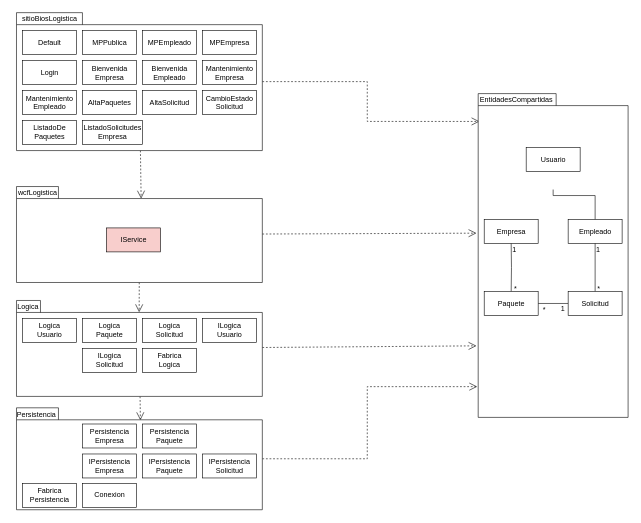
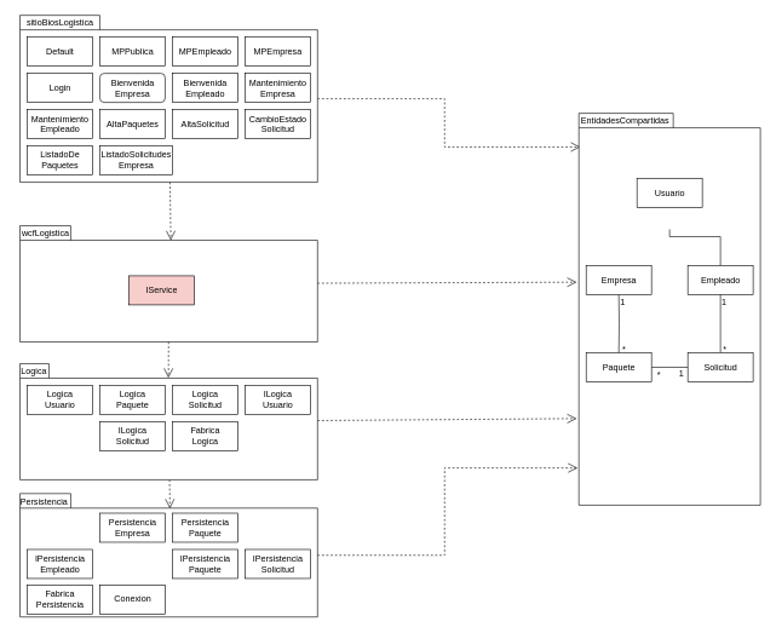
  <mxCell id="0" />
  <mxCell id="1" parent="0" />
  <mxCell id="2" style="edgeStyle=none;rounded=0;orthogonalLoop=1;jettySize=auto;html=1;entryX=0.507;entryY=0.125;entryDx=0;entryDy=0;entryPerimeter=0;dashed=1;startSize=6;endArrow=open;endFill=0;endSize=11;" parent="1" source="4" target="7" edge="1"><mxGeometry relative="1" as="geometry" /></mxCell>
  <mxCell id="3" style="edgeStyle=orthogonalEdgeStyle;rounded=0;orthogonalLoop=1;jettySize=auto;html=1;entryX=0.008;entryY=0.086;entryDx=0;entryDy=0;entryPerimeter=0;dashed=1;startSize=6;endArrow=open;endFill=0;endSize=11;" parent="1" source="4" target="13" edge="1"><mxGeometry relative="1" as="geometry" /></mxCell>
  <mxCell id="4" value="" style="shape=folder;fontStyle=1;spacingTop=10;tabWidth=110;tabHeight=20;tabPosition=left;html=1;" parent="1" vertex="1"><mxGeometry x="27" y="20" width="410" height="230" as="geometry" /></mxCell>
  <mxCell id="5" style="edgeStyle=none;rounded=0;orthogonalLoop=1;jettySize=auto;html=1;entryX=0.499;entryY=0.122;entryDx=0;entryDy=0;entryPerimeter=0;dashed=1;startSize=6;endArrow=open;endFill=0;endSize=11;" parent="1" source="7" target="10" edge="1"><mxGeometry relative="1" as="geometry" /></mxCell>
  <mxCell id="6" style="edgeStyle=none;rounded=0;orthogonalLoop=1;jettySize=auto;html=1;entryX=-0.012;entryY=0.431;entryDx=0;entryDy=0;entryPerimeter=0;dashed=1;startSize=6;endArrow=open;endFill=0;endSize=11;" parent="1" source="7" target="13" edge="1"><mxGeometry relative="1" as="geometry" /></mxCell>
  <mxCell id="7" value="" style="shape=folder;fontStyle=1;spacingTop=10;tabWidth=70;tabHeight=20;tabPosition=left;html=1;" parent="1" vertex="1"><mxGeometry x="27" y="310" width="410" height="160" as="geometry" /></mxCell>
  <mxCell id="8" style="edgeStyle=none;rounded=0;orthogonalLoop=1;jettySize=auto;html=1;entryX=0.504;entryY=0.121;entryDx=0;entryDy=0;entryPerimeter=0;startSize=6;endArrow=open;endFill=0;endSize=11;dashed=1;" parent="1" source="10" target="12" edge="1"><mxGeometry relative="1" as="geometry" /></mxCell>
  <mxCell id="9" style="edgeStyle=none;rounded=0;orthogonalLoop=1;jettySize=auto;html=1;entryX=-0.012;entryY=0.779;entryDx=0;entryDy=0;entryPerimeter=0;dashed=1;startSize=6;endArrow=open;endFill=0;endSize=11;" parent="1" source="10" target="13" edge="1"><mxGeometry relative="1" as="geometry" /></mxCell>
  <mxCell id="10" value="" style="shape=folder;fontStyle=1;spacingTop=10;tabWidth=40;tabHeight=20;tabPosition=left;html=1;" parent="1" vertex="1"><mxGeometry x="27" y="500" width="410" height="160" as="geometry" /></mxCell>
  <mxCell id="11" style="edgeStyle=orthogonalEdgeStyle;rounded=0;orthogonalLoop=1;jettySize=auto;html=1;entryX=-0.007;entryY=0.905;entryDx=0;entryDy=0;entryPerimeter=0;dashed=1;startSize=6;endArrow=open;endFill=0;endSize=11;" parent="1" source="12" target="13" edge="1"><mxGeometry relative="1" as="geometry" /></mxCell>
  <mxCell id="12" value="" style="shape=folder;fontStyle=1;spacingTop=10;tabWidth=70;tabHeight=20;tabPosition=left;html=1;" parent="1" vertex="1"><mxGeometry x="27" y="679" width="410" height="170" as="geometry" /></mxCell>
  <mxCell id="13" value="" style="shape=folder;fontStyle=1;spacingTop=10;tabWidth=130;tabHeight=20;tabPosition=left;html=1;" parent="1" vertex="1"><mxGeometry x="797" y="155" width="250" height="540" as="geometry" /></mxCell>
  <mxCell id="14" value="Default" style="html=1;" parent="1" vertex="1"><mxGeometry x="37" y="50" width="90" height="40" as="geometry" /></mxCell>
  <mxCell id="15" value="MPPublica" style="html=1;" parent="1" vertex="1"><mxGeometry x="137" y="50" width="90" height="40" as="geometry" /></mxCell>
  <mxCell id="16" value="MPEmpleado" style="html=1;" parent="1" vertex="1"><mxGeometry x="237" y="50" width="90" height="40" as="geometry" /></mxCell>
  <mxCell id="17" value="MPEmpresa" style="html=1;" parent="1" vertex="1"><mxGeometry x="337" y="50" width="90" height="40" as="geometry" /></mxCell>
  <mxCell id="18" value="Login" style="html=1;" parent="1" vertex="1"><mxGeometry x="37" y="100" width="90" height="40" as="geometry" /></mxCell>
  <mxCell id="19" value="Mantenimiento&lt;br&gt;Empresa" style="html=1;" parent="1" vertex="1"><mxGeometry x="337" y="100" width="90" height="40" as="geometry" /></mxCell>
  <mxCell id="20" value="Mantenimiento&lt;br&gt;Empleado" style="html=1;" parent="1" vertex="1"><mxGeometry x="37" y="150" width="90" height="40" as="geometry" /></mxCell>
  <mxCell id="21" value="AltaSolicitud" style="html=1;" parent="1" vertex="1"><mxGeometry x="237" y="150" width="90" height="40" as="geometry" /></mxCell>
  <mxCell id="22" value="Bienvenida&lt;br&gt;Empleado" style="html=1;" parent="1" vertex="1"><mxGeometry x="237" y="100" width="90" height="40" as="geometry" /></mxCell>
- <mxCell id="23" value="Bienvenida&lt;br&gt;Empresa" style="html=1;" parent="1" vertex="1"><mxGeometry x="137" y="100" width="90" height="40" as="geometry" /></mxCell>
+ <mxCell id="23" value="Bienvenida&lt;br&gt;Empresa" style="html=1;rounded=1;" parent="1" vertex="1"><mxGeometry x="137" y="100" width="90" height="40" as="geometry" /></mxCell>
  <mxCell id="24" value="ListadoDe&lt;br&gt;Paquetes" style="html=1;" parent="1" vertex="1"><mxGeometry x="37" y="200" width="90" height="40" as="geometry" /></mxCell>
  <mxCell id="25" value="ListadoSolicitudes&lt;br&gt;Empresa" style="html=1;" parent="1" vertex="1"><mxGeometry x="137" y="200" width="100" height="40" as="geometry" /></mxCell>
  <mxCell id="26" value="Usuario" style="html=1;" parent="1" vertex="1"><mxGeometry x="877" y="245" width="90" height="40" as="geometry" /></mxCell>
  <mxCell id="27" value="AltaPaquetes" style="html=1;" parent="1" vertex="1"><mxGeometry x="137" y="150" width="90" height="40" as="geometry" /></mxCell>
  <mxCell id="28" value="sitioBiosLogistica" style="text;html=1;align=center;verticalAlign=middle;resizable=0;points=[];autosize=1;" parent="1" vertex="1"><mxGeometry x="27" y="20" width="110" height="20" as="geometry" /></mxCell>
  <mxCell id="29" value="&amp;nbsp; EntidadesCompartidas" style="text;html=1;align=center;verticalAlign=middle;resizable=0;points=[];autosize=1;" parent="1" vertex="1"><mxGeometry x="787" y="155" width="140" height="20" as="geometry" /></mxCell>
  <mxCell id="30" value="Empresa" style="html=1;" parent="1" vertex="1"><mxGeometry x="807" y="365" width="90" height="40" as="geometry" /></mxCell>
  <mxCell id="31" style="edgeStyle=orthogonalEdgeStyle;rounded=0;orthogonalLoop=1;jettySize=auto;html=1;endArrow=none;endFill=0;" parent="1" source="32" edge="1"><mxGeometry relative="1" as="geometry"><mxPoint x="922" y="315" as="targetPoint" /><Array as="points"><mxPoint x="992" y="325" /><mxPoint x="922" y="325" /></Array></mxGeometry></mxCell>
  <mxCell id="32" value="Empleado" style="html=1;" parent="1" vertex="1"><mxGeometry x="947" y="365" width="90" height="40" as="geometry" /></mxCell>
  <mxCell id="33" style="edgeStyle=orthogonalEdgeStyle;rounded=0;orthogonalLoop=1;jettySize=auto;html=1;entryX=0.5;entryY=1;entryDx=0;entryDy=0;startSize=6;endArrow=none;endFill=0;endSize=11;" parent="1" target="30" edge="1"><mxGeometry relative="1" as="geometry"><mxPoint x="852" y="485" as="sourcePoint" /></mxGeometry></mxCell>
  <mxCell id="34" style="edgeStyle=none;rounded=0;orthogonalLoop=1;jettySize=auto;html=1;entryX=0;entryY=0.5;entryDx=0;entryDy=0;startSize=6;endArrow=none;endFill=0;endSize=11;" parent="1" edge="1"><mxGeometry relative="1" as="geometry"><mxPoint x="897" y="505" as="sourcePoint" /><mxPoint x="947" y="505" as="targetPoint" /></mxGeometry></mxCell>
  <mxCell id="35" style="rounded=0;orthogonalLoop=1;jettySize=auto;html=1;entryX=0.5;entryY=1;entryDx=0;entryDy=0;startSize=6;endArrow=none;endFill=0;endSize=11;" parent="1" target="32" edge="1"><mxGeometry relative="1" as="geometry"><mxPoint x="992" y="485" as="sourcePoint" /></mxGeometry></mxCell>
  <mxCell id="36" value="1" style="text;html=1;align=center;verticalAlign=middle;resizable=0;points=[];autosize=1;" parent="1" vertex="1"><mxGeometry x="847" y="405" width="20" height="20" as="geometry" /></mxCell>
  <mxCell id="37" value="*" style="text;html=1;align=center;verticalAlign=middle;resizable=0;points=[];autosize=1;" parent="1" vertex="1"><mxGeometry x="849" y="471" width="20" height="20" as="geometry" /></mxCell>
  <mxCell id="38" value="*" style="text;html=1;align=center;verticalAlign=middle;resizable=0;points=[];autosize=1;" parent="1" vertex="1"><mxGeometry x="988" y="471" width="20" height="20" as="geometry" /></mxCell>
  <mxCell id="39" value="1" style="text;html=1;align=center;verticalAlign=middle;resizable=0;points=[];autosize=1;" parent="1" vertex="1"><mxGeometry x="987" y="405" width="20" height="20" as="geometry" /></mxCell>
  <mxCell id="40" value="*" style="text;html=1;align=center;verticalAlign=middle;resizable=0;points=[];autosize=1;" parent="1" vertex="1"><mxGeometry x="897" y="505" width="20" height="20" as="geometry" /></mxCell>
  <mxCell id="41" value="1" style="text;html=1;align=center;verticalAlign=middle;resizable=0;points=[];autosize=1;" parent="1" vertex="1"><mxGeometry x="928" y="504" width="20" height="20" as="geometry" /></mxCell>
  <mxCell id="42" value="Paquete" style="html=1;" parent="1" vertex="1"><mxGeometry x="807" y="485" width="90" height="40" as="geometry" /></mxCell>
  <mxCell id="43" value="Solicitud" style="html=1;" parent="1" vertex="1"><mxGeometry x="947" y="485" width="90" height="40" as="geometry" /></mxCell>
  <mxCell id="44" value="Persistencia" style="text;html=1;align=center;verticalAlign=middle;resizable=0;points=[];autosize=1;" parent="1" vertex="1"><mxGeometry x="20" y="680" width="80" height="20" as="geometry" /></mxCell>
  <mxCell id="45" value="Logica" style="text;html=1;align=center;verticalAlign=middle;resizable=0;points=[];autosize=1;" parent="1" vertex="1"><mxGeometry x="21" y="500" width="50" height="20" as="geometry" /></mxCell>
  <mxCell id="46" value="wcfLogistica" style="text;html=1;align=center;verticalAlign=middle;resizable=0;points=[];autosize=1;" parent="1" vertex="1"><mxGeometry x="22" y="310" width="80" height="20" as="geometry" /></mxCell>
  <mxCell id="47" value="IService" style="html=1;fillColor=#f8cecc;" parent="1" vertex="1"><mxGeometry x="177" y="379" width="90" height="40" as="geometry" /></mxCell>
  <mxCell id="48" value="Logica&lt;br&gt;Usuario" style="html=1;" parent="1" vertex="1"><mxGeometry x="37" y="530" width="90" height="40" as="geometry" /></mxCell>
  <mxCell id="49" value="Logica&lt;br&gt;Paquete" style="html=1;" parent="1" vertex="1"><mxGeometry x="137" y="530" width="90" height="40" as="geometry" /></mxCell>
  <mxCell id="50" value="Logica&lt;br&gt;Solicitud" style="html=1;" parent="1" vertex="1"><mxGeometry x="237" y="530" width="90" height="40" as="geometry" /></mxCell>
  <mxCell id="51" value="ILogica&lt;br&gt;Usuario" style="html=1;" parent="1" vertex="1"><mxGeometry x="337" y="530" width="90" height="40" as="geometry" /></mxCell>
  <mxCell id="52" value="ILogica&lt;br&gt;Solicitud" style="html=1;" parent="1" vertex="1"><mxGeometry x="137" y="580" width="90" height="40" as="geometry" /></mxCell>
  <mxCell id="53" value="Persistencia&lt;br&gt;Paquete" style="html=1;" parent="1" vertex="1"><mxGeometry x="237" y="706" width="90" height="40" as="geometry" /></mxCell>
  <mxCell id="54" value="Persistencia&lt;br&gt;Empresa" style="html=1;" parent="1" vertex="1"><mxGeometry x="137" y="706" width="90" height="40" as="geometry" /></mxCell>
- <mxCell id="56" value="IPersistencia&lt;br&gt;Empresa" style="html=1;" parent="1" vertex="1"><mxGeometry x="137" y="756" width="90" height="40" as="geometry" /></mxCell>
+ <mxCell id="55" value="IPersistencia&lt;br&gt;Empleado" style="html=1;" parent="1" vertex="1"><mxGeometry x="37" y="756" width="90" height="40" as="geometry" /></mxCell>
  <mxCell id="57" value="IPersistencia&lt;br&gt;Paquete" style="html=1;" parent="1" vertex="1"><mxGeometry x="237" y="756" width="90" height="40" as="geometry" /></mxCell>
  <mxCell id="58" value="IPersistencia&lt;br&gt;Solicitud" style="html=1;" parent="1" vertex="1"><mxGeometry x="337" y="756" width="90" height="40" as="geometry" /></mxCell>
  <mxCell id="59" value="Fabrica&lt;br&gt;Persistencia" style="html=1;" parent="1" vertex="1"><mxGeometry x="37" y="805" width="90" height="40" as="geometry" /></mxCell>
  <mxCell id="60" value="Conexion" style="html=1;" parent="1" vertex="1"><mxGeometry x="137" y="805" width="90" height="40" as="geometry" /></mxCell>
  <mxCell id="61" value="Fabrica&lt;br&gt;Logica" style="html=1;" parent="1" vertex="1"><mxGeometry x="237" y="580" width="90" height="40" as="geometry" /></mxCell>
  <mxCell id="62" value="CambioEstado&lt;br&gt;Solicitud" style="html=1;" vertex="1" parent="1"><mxGeometry x="337" y="150" width="90" height="40" as="geometry" /></mxCell>
